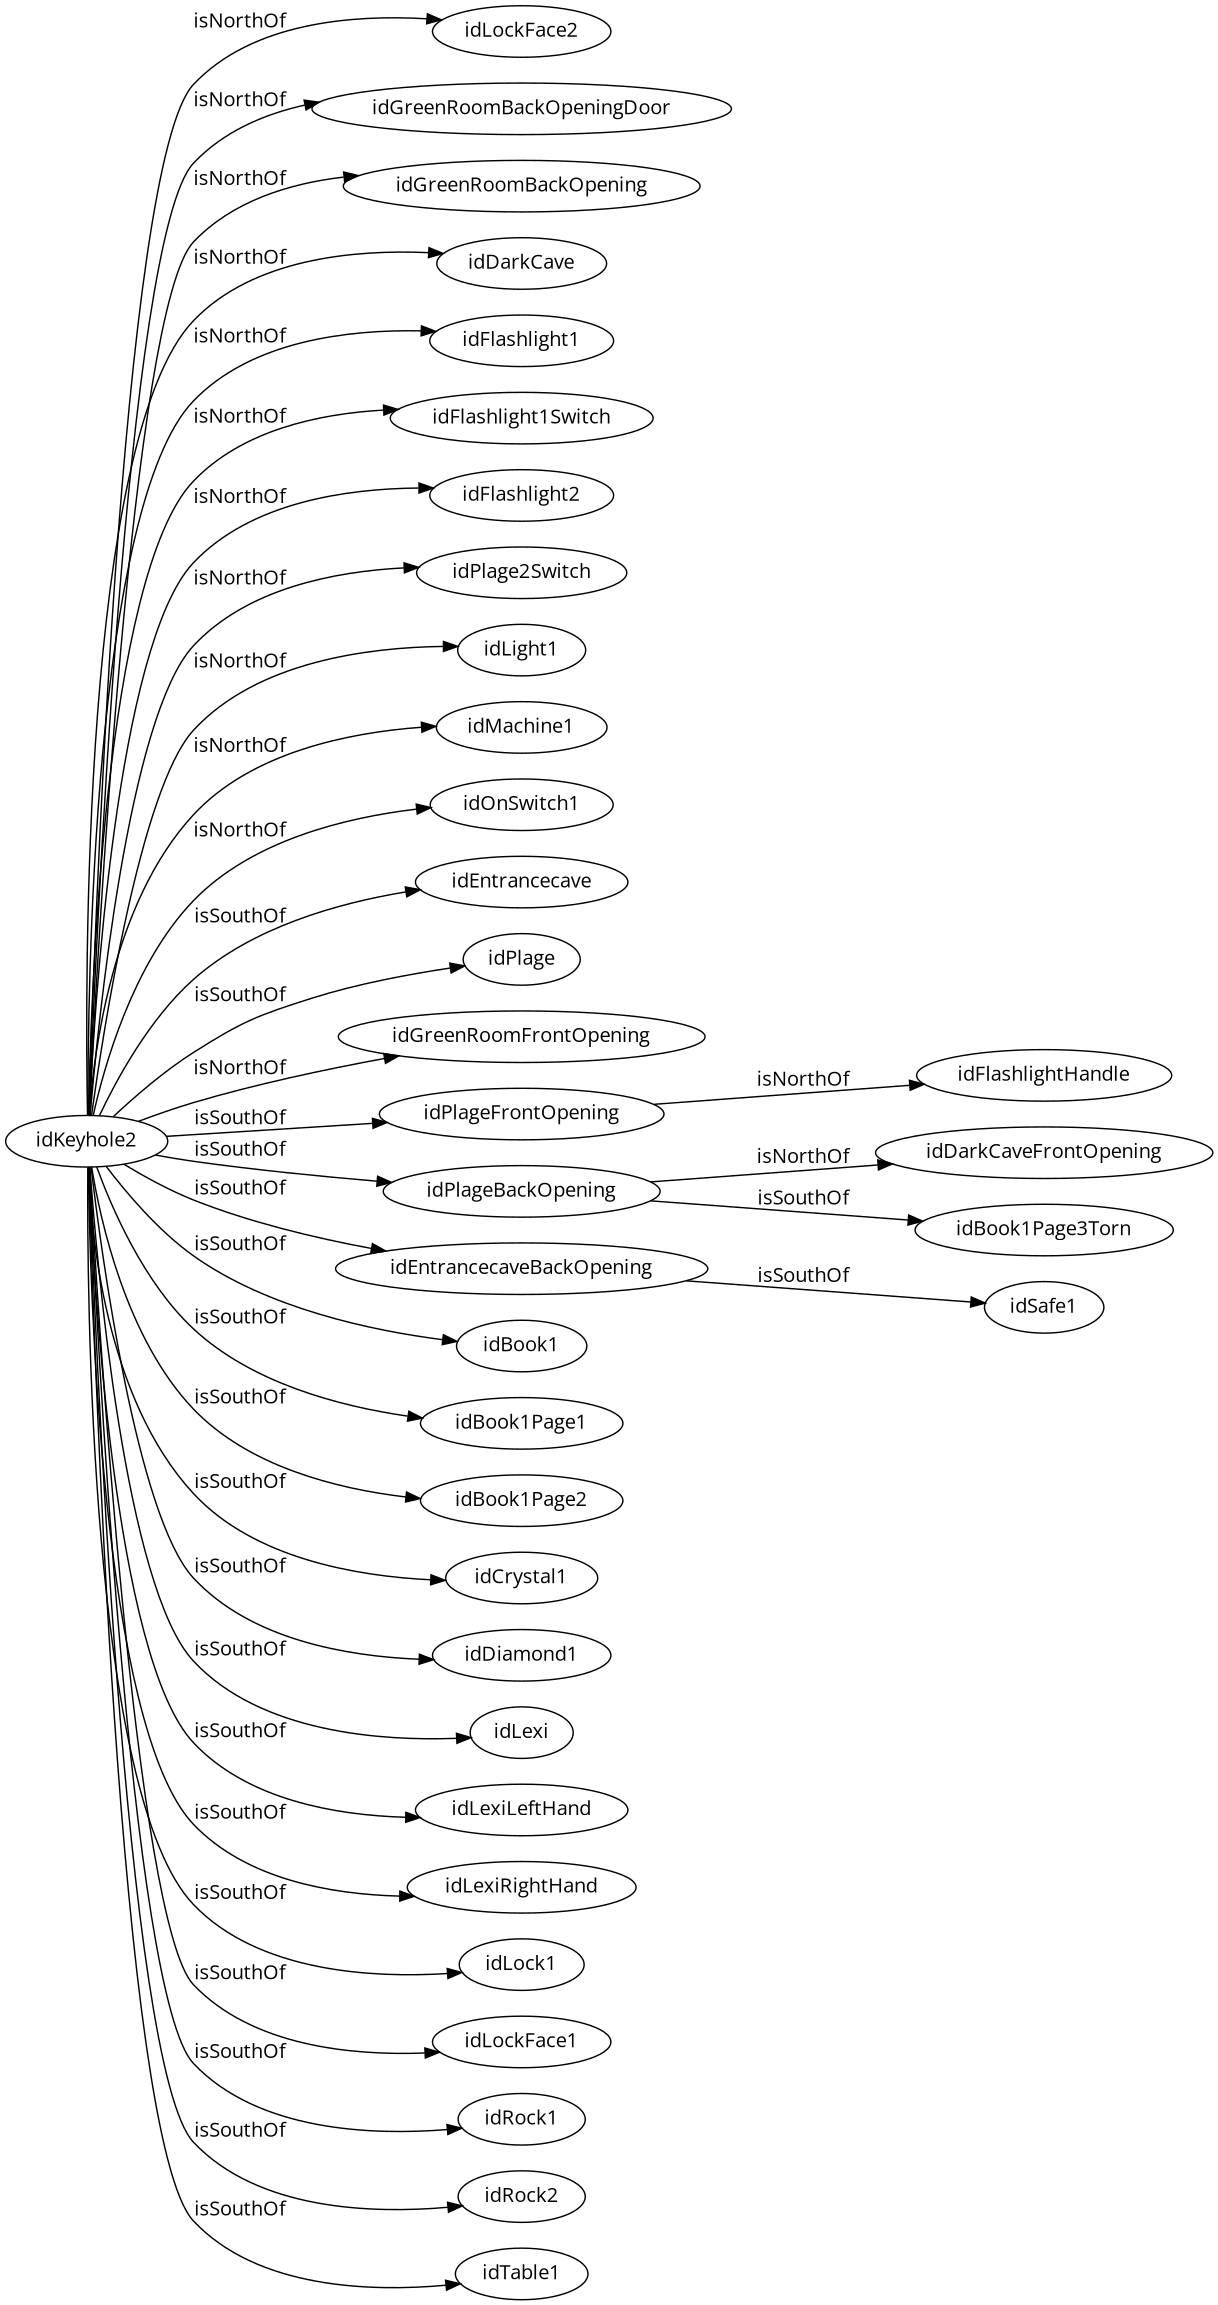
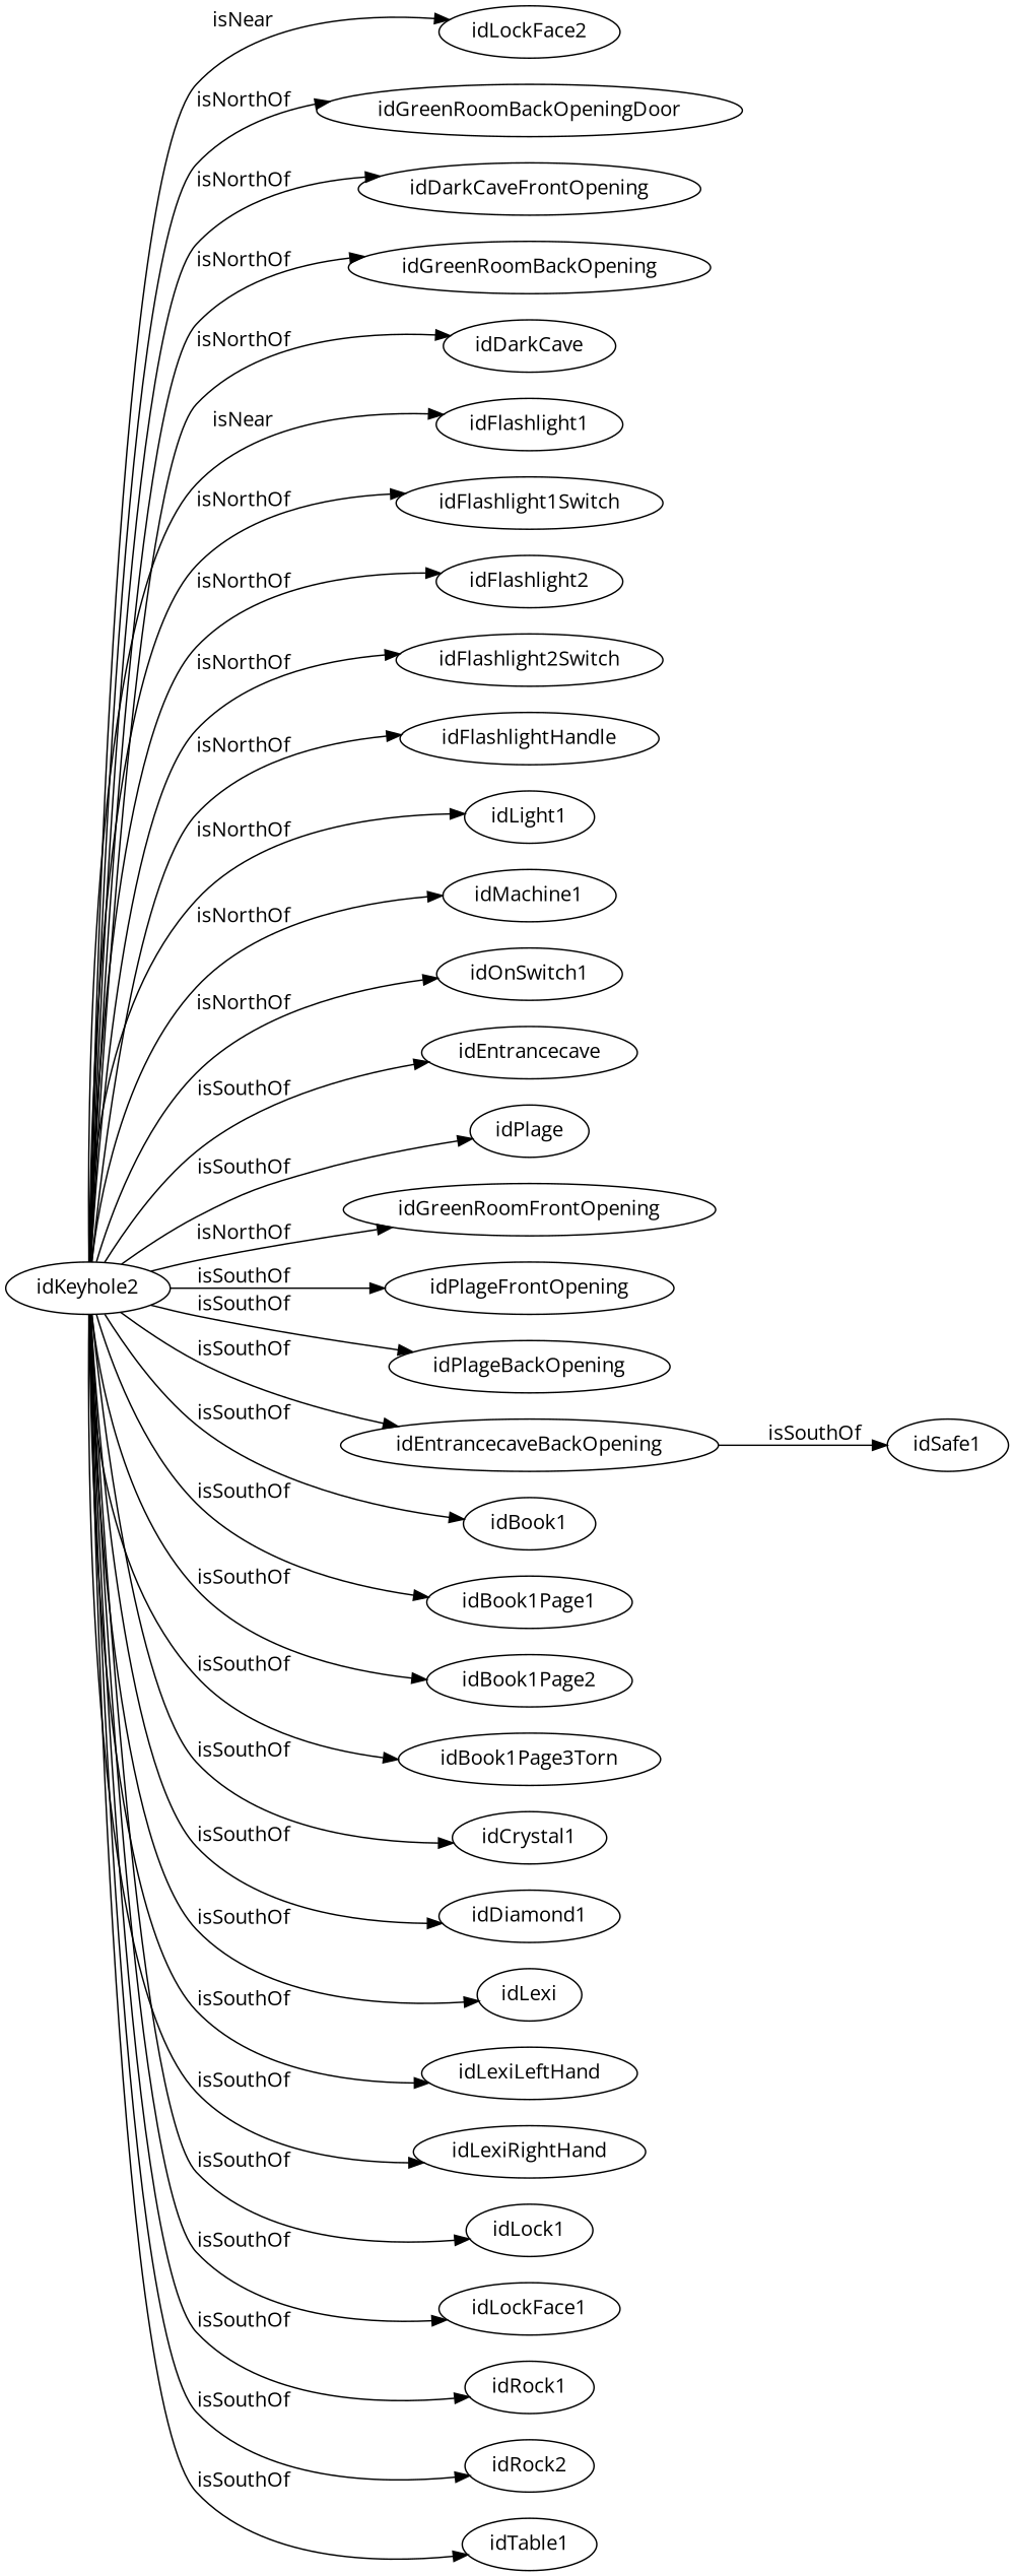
  strict digraph {
    fontname="Open Sans"
    rankdir=LR
    node [fontname="Open Sans" node_type=entity_node]
    edge [edge_type=relationship fontname="Open Sans"]
    idKeyhole2
    idLockFace2
    idGreenRoomBackOpeningDoor
    idDarkCaveFrontOpening
    idGreenRoomBackOpening
    idDarkCave
    idFlashlight1
    idFlashlight1Switch
    idFlashlight2
-   idFlashlight2Switch [label=idPlage2Switch]
+   idFlashlight2Switch
    idFlashlightHandle
    idLight1
    idMachine1
    idOnSwitch1
    idEntrancecave
    idPlage
    idGreenRoomFrontOpening
    idPlageFrontOpening
    idPlageBackOpening
    idEntrancecaveBackOpening
    idBook1
    idBook1Page1
    idBook1Page2
    idBook1Page3Torn
    idCrystal1
    idDiamond1
    idLexi
    idLexiLeftHand
    idLexiRightHand
    idLock1
    idLockFace1
    idRock1
    idRock2
    idTable1
    idSafe1
-   idKeyhole2 -> idLockFace2 [label=isNorthOf]
+   idKeyhole2 -> idLockFace2 [label=isNear]
    idKeyhole2 -> idGreenRoomBackOpeningDoor [label=isNorthOf]
-   idPlageBackOpening -> idDarkCaveFrontOpening [label=isNorthOf]
+   idKeyhole2 -> idDarkCaveFrontOpening [label=isNorthOf]
    idKeyhole2 -> idGreenRoomBackOpening [label=isNorthOf]
    idKeyhole2 -> idDarkCave [label=isNorthOf]
-   idKeyhole2 -> idFlashlight1 [label=isNorthOf]
+   idKeyhole2 -> idFlashlight1 [label=isNear]
    idKeyhole2 -> idFlashlight1Switch [label=isNorthOf]
    idKeyhole2 -> idFlashlight2 [label=isNorthOf]
    idKeyhole2 -> idFlashlight2Switch [label=isNorthOf]
-   idPlageFrontOpening -> idFlashlightHandle [label=isNorthOf]
+   idKeyhole2 -> idFlashlightHandle [label=isNorthOf]
    idKeyhole2 -> idLight1 [label=isNorthOf]
    idKeyhole2 -> idMachine1 [label=isNorthOf]
    idKeyhole2 -> idOnSwitch1 [label=isNorthOf]
    idKeyhole2 -> idEntrancecave [label=isSouthOf]
    idKeyhole2 -> idPlage [label=isSouthOf]
    idKeyhole2 -> idGreenRoomFrontOpening [label=isNorthOf]
    idKeyhole2 -> idPlageFrontOpening [label=isSouthOf]
    idKeyhole2 -> idPlageBackOpening [label=isSouthOf]
    idKeyhole2 -> idEntrancecaveBackOpening [label=isSouthOf]
    idKeyhole2 -> idBook1 [label=isSouthOf]
    idKeyhole2 -> idBook1Page1 [label=isSouthOf]
    idKeyhole2 -> idBook1Page2 [label=isSouthOf]
-   idPlageBackOpening -> idBook1Page3Torn [label=isSouthOf]
+   idKeyhole2 -> idBook1Page3Torn [label=isSouthOf]
    idKeyhole2 -> idCrystal1 [label=isSouthOf]
    idKeyhole2 -> idDiamond1 [label=isSouthOf]
    idKeyhole2 -> idLexi [label=isSouthOf]
    idKeyhole2 -> idLexiLeftHand [label=isSouthOf]
    idKeyhole2 -> idLexiRightHand [label=isSouthOf]
    idKeyhole2 -> idLock1 [label=isSouthOf]
    idKeyhole2 -> idLockFace1 [label=isSouthOf]
    idKeyhole2 -> idRock1 [label=isSouthOf]
    idKeyhole2 -> idRock2 [label=isSouthOf]
    idKeyhole2 -> idTable1 [label=isSouthOf]
    idEntrancecaveBackOpening -> idSafe1 [label=isSouthOf]
  }
